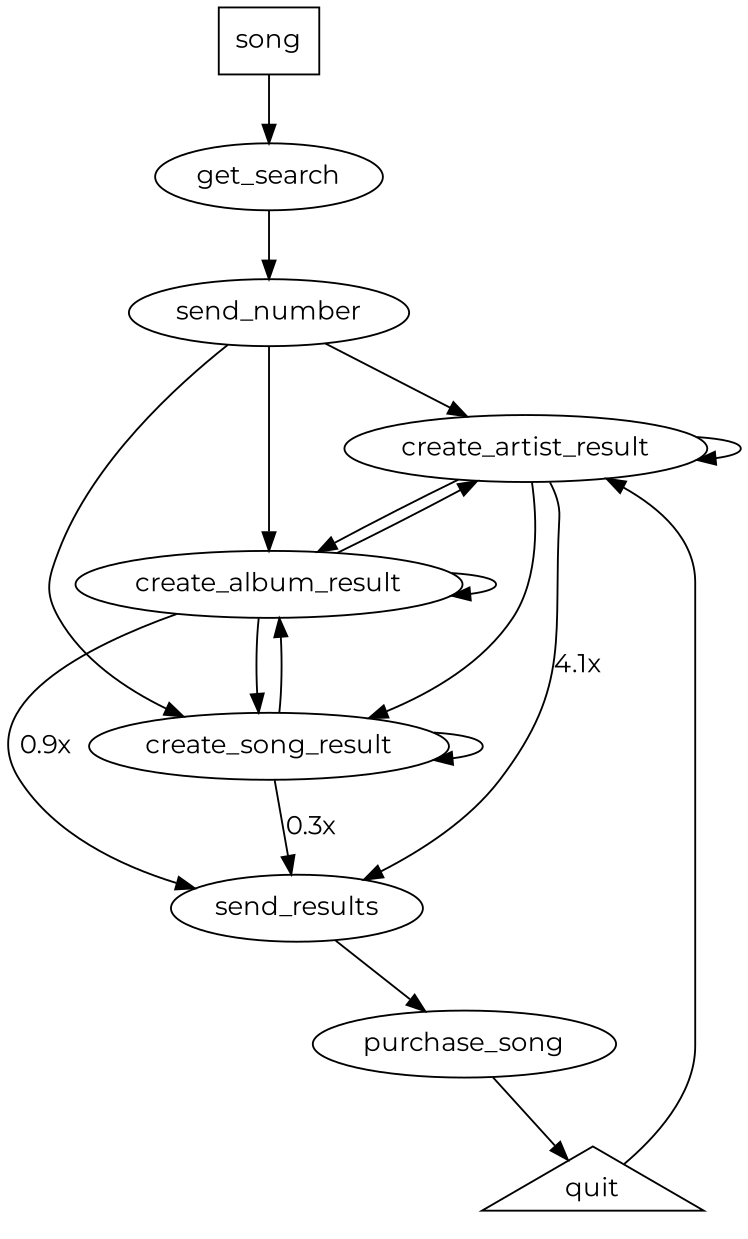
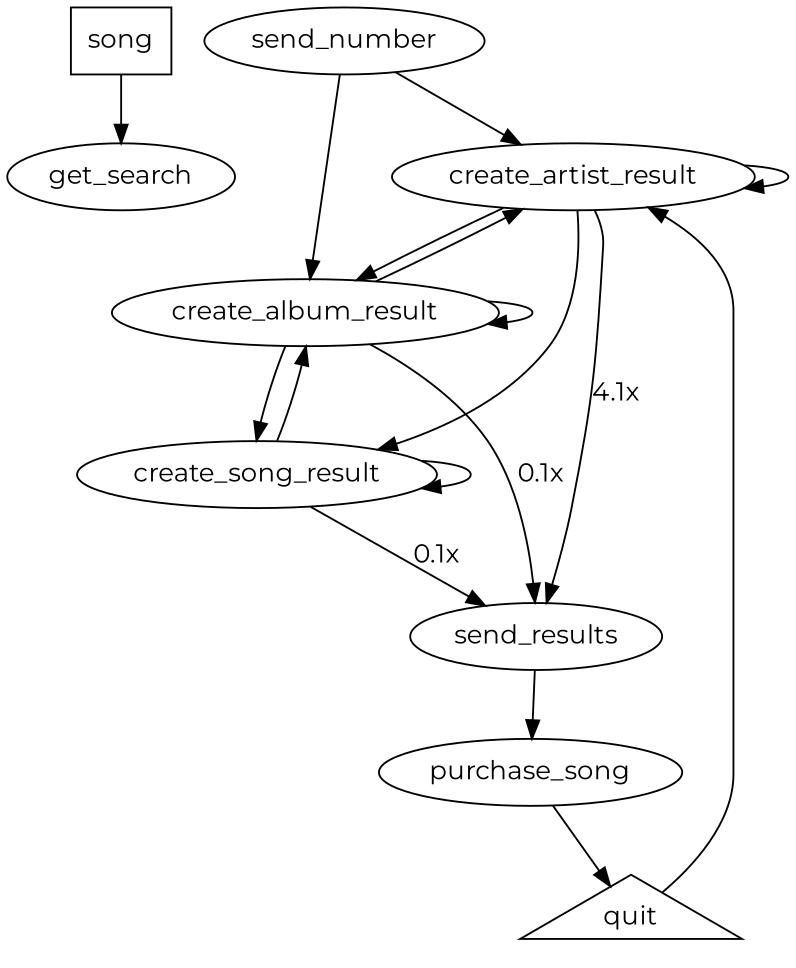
  digraph {
    fontname=Montserrat
    node [fontname=Montserrat]
    edge [fontname=Montserrat]
    n1 [label=get_search]
    n2 [label=send_number]
    n3 [label=create_artist_result]
    n4 [label=create_album_result]
    n5 [label=create_song_result]
    n6 [label=song shape=box]
    n7 [label=send_results]
    n8 [label=purchase_song]
    n9 [label=quit shape=triangle]
-   n1 -> n2
    n2 -> n3
    n2 -> n4
-   n2 -> n5
    n3 -> n3
    n3 -> n4
    n3 -> n5
    n3 -> n7 [label="4.1x"]
    n4 -> n3
    n4 -> n4
    n4 -> n5
-   n4 -> n7 [label="0.9x"]
+   n4 -> n7 [label="0.1x"]
    n5 -> n4
    n5 -> n5
-   n5 -> n7 [label="0.3x"]
+   n5 -> n7 [label="0.1x"]
    n6 -> n1
    n7 -> n8
    n8 -> n9
    n9 -> n3
  }
